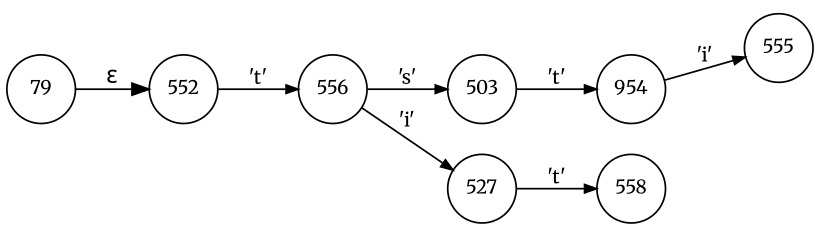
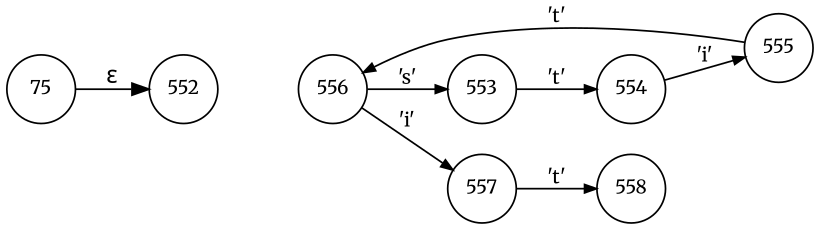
  digraph {
    fontname=Merriweather
    rankdir=LR
    node [fixedsize=true fontname=Merriweather fontsize=11 peripheries=1 shape=circle]
    edge [arrowhead=normal arrowsize=.7 fontname=Merriweather fontsize=11]
    n1 [label=552 width=.55]
-   n2 [label=503 width=.55]
-   n3 [label=954 width=.55]
+   n2 [label=553 width=.55]
+   n3 [label=554 width=.55]
    n4 [label=555 width=.55]
    n5 [label=556 width=.55]
-   n6 [label=79 width=.55]
-   n7 [label=527 width=.55]
+   n6 [label=75 width=.55]
+   n7 [label=557 width=.55]
    n8 [label=558 width=.55]
    n2 -> n3 [label="'t'"]
    n3 -> n4 [label="'i'"]
-   n1 -> n5 [label="'t'"]
+   n4 -> n5 [label="'t'"]
    n5 -> n2 [label="'s'"]
    n5 -> n7 [label="'i'"]
    n6 -> n1 [label="&epsilon;" arrowhead="" arrowsize="" fontsize=""]
    n7 -> n8 [label="'t'"]
  }
